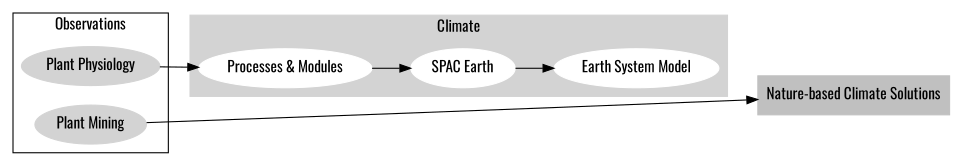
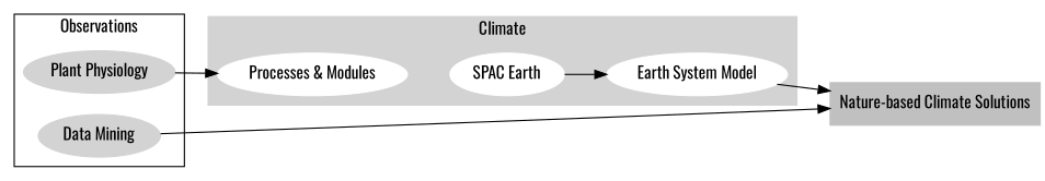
  digraph {
    fontname=Oswald
    rankdir=LR
    node [color=white fontname=Oswald style=filled]
    edge [fontname=Oswald]
    n1 [color=lightgray label="Plant Physiology"]
-   n2 [color=lightgray label="Plant Mining"]
+   n2 [color=lightgray label="Data Mining"]
    n3 [label="Processes & Modules"]
    n4 [label="SPAC Earth"]
    n5 [label="Earth System Model"]
    n6 [color=gray label="Nature-based Climate Solutions" shape=box]
    subgraph cluster_1 {
      label=Observations
      n1
      n2
    }
    subgraph cluster_2 {
      color=lightgray
      label=Climate
      style=filled
      n3
      n4
      n5
    }
    n1 -> n3
    n2 -> n6
-   n3 -> n4
    n4 -> n5
+   n5 -> n6
  }
